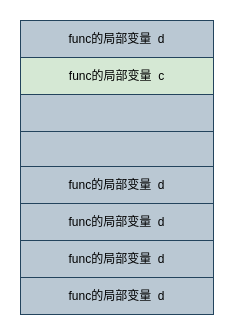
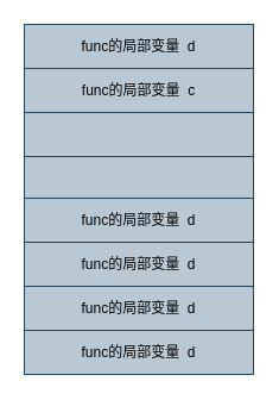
  <mxCell id="0" />
  <mxCell id="1" parent="0" />
  <mxCell id="2" value="&lt;font color=&quot;#000000&quot;&gt;func的局部变量&amp;nbsp; d&lt;/font&gt;" style="rounded=0;whiteSpace=wrap;html=1;fillColor=#bac8d3;strokeColor=#23445d;" vertex="1" parent="1"><mxGeometry x="20" y="20" width="193" height="37" as="geometry" /></mxCell>
- <mxCell id="3" value="&lt;font color=&quot;#000000&quot;&gt;func的局部变量&amp;nbsp; c&lt;/font&gt;" style="rounded=0;whiteSpace=wrap;html=1;fillColor=#d5e8d4;strokeColor=#23445d;" vertex="1" parent="1"><mxGeometry x="20" y="57" width="193" height="37" as="geometry" /></mxCell>
+ <mxCell id="3" value="&lt;font color=&quot;#000000&quot;&gt;func的局部变量&amp;nbsp; c&lt;/font&gt;" style="rounded=0;whiteSpace=wrap;html=1;fillColor=#bac8d3;strokeColor=#23445d;" vertex="1" parent="1"><mxGeometry x="20" y="57" width="193" height="37" as="geometry" /></mxCell>
  <mxCell id="4" value="" style="rounded=0;whiteSpace=wrap;html=1;fillColor=#bac8d3;strokeColor=#23445d;" vertex="1" parent="1"><mxGeometry x="20" y="94" width="193" height="37" as="geometry" /></mxCell>
  <mxCell id="5" value="" style="rounded=0;whiteSpace=wrap;html=1;fillColor=#bac8d3;strokeColor=#23445d;" vertex="1" parent="1"><mxGeometry x="20" y="131" width="193" height="37" as="geometry" /></mxCell>
  <mxCell id="6" value="&lt;font color=&quot;#000000&quot;&gt;func的局部变量&amp;nbsp; d&lt;/font&gt;" style="rounded=0;whiteSpace=wrap;html=1;fillColor=#bac8d3;strokeColor=#23445d;" vertex="1" parent="1"><mxGeometry x="20" y="166" width="193" height="37" as="geometry" /></mxCell>
  <mxCell id="7" value="&lt;font color=&quot;#000000&quot;&gt;func的局部变量&amp;nbsp; d&lt;/font&gt;" style="rounded=0;whiteSpace=wrap;html=1;fillColor=#bac8d3;strokeColor=#23445d;" vertex="1" parent="1"><mxGeometry x="20" y="203" width="193" height="37" as="geometry" /></mxCell>
  <mxCell id="8" value="&lt;font color=&quot;#000000&quot;&gt;func的局部变量&amp;nbsp; d&lt;/font&gt;" style="rounded=0;whiteSpace=wrap;html=1;fillColor=#bac8d3;strokeColor=#23445d;" vertex="1" parent="1"><mxGeometry x="20" y="240" width="193" height="37" as="geometry" /></mxCell>
  <mxCell id="9" value="&lt;font color=&quot;#000000&quot;&gt;func的局部变量&amp;nbsp; d&lt;/font&gt;" style="rounded=0;whiteSpace=wrap;html=1;fillColor=#bac8d3;strokeColor=#23445d;" vertex="1" parent="1"><mxGeometry x="20" y="277" width="193" height="37" as="geometry" /></mxCell>
